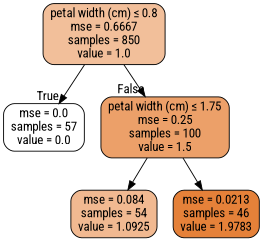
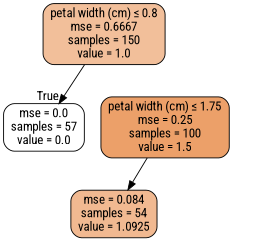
  digraph {
    fontname="Roboto Condensed"
    node [color=black fontname="Roboto Condensed" shape=box style="filled, rounded"]
    edge [fontname="Roboto Condensed"]
-   n1 [fillcolor="#e5813981" label=<petal width (cm) &le; 0.8<br/>mse = 0.6667<br/>samples = 850<br/>value = 1.0>]
+   n1 [fillcolor="#e5813981" label=<petal width (cm) &le; 0.8<br/>mse = 0.6667<br/>samples = 150<br/>value = 1.0>]
    n2 [fillcolor="#e5813900" label=<mse = 0.0<br/>samples = 57<br/>value = 0.0>]
    n3 [fillcolor="#e58139c1" label=<petal width (cm) &le; 1.75<br/>mse = 0.25<br/>samples = 100<br/>value = 1.5>]
    n4 [fillcolor="#e581398d" label=<mse = 0.084<br/>samples = 54<br/>value = 1.0925>]
-   n5 [fillcolor="#e58139ff" label=<mse = 0.0213<br/>samples = 46<br/>value = 1.9783>]
    n1 -> n2 [headlabel=True labelangle=45 labeldistance=2.5]
-   n1 -> n3 [headlabel=False labelangle=-45 labeldistance=2.5]
    n3 -> n4
-   n3 -> n5
  }
